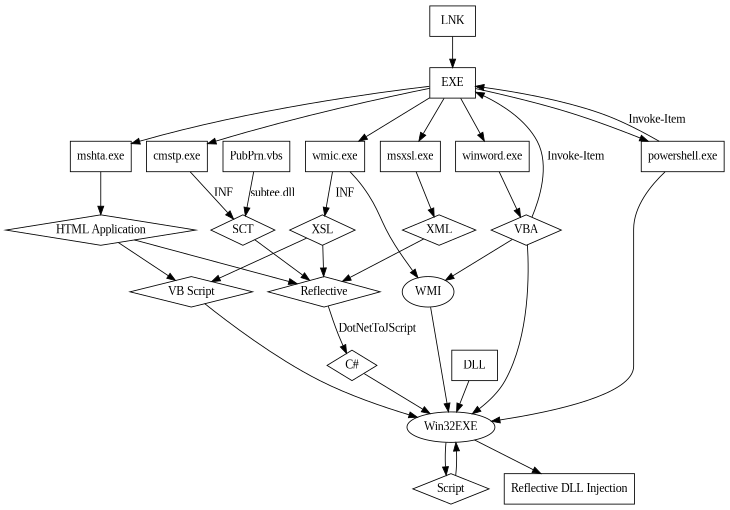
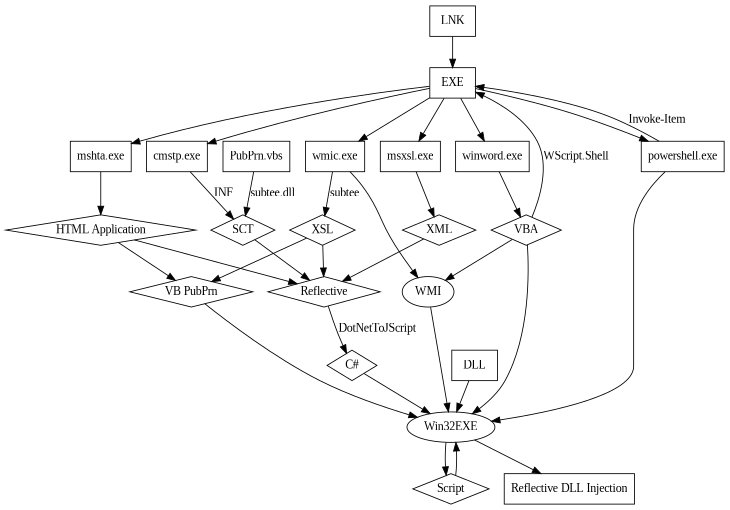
  digraph {
    fontname="Liberation Serif"
    node [fontname="Liberation Serif" shape=box]
    edge [fontname="Liberation Serif"]
    "HTML Application" [shape=diamond]
-   "VB Script" [shape=diamond]
+   "VB Script" [shape=diamond label="VB PubPrn"]
    n3 [label=Reflective shape=diamond]
    n4 [label=Win32EXE shape=oval]
    "C#" [shape=diamond]
    LNK
    EXE
    "wmic.exe"
    "mshta.exe"
    "winword.exe"
    "cmstp.exe"
    "msxsl.exe"
    "powershell.exe"
    SCT [shape=diamond]
    n15 [label=Script shape=diamond]
    "Reflective DLL Injection"
    XML [shape=diamond]
    DLL
    WMI [shape=oval]
    XSL [shape=diamond]
    "PubPrn.vbs"
    VBA [shape=diamond]
    "HTML Application" -> "VB Script"
    "HTML Application" -> n3
    "VB Script" -> n4
    n3 -> "C#" [label=DotNetToJScript]
    n4 -> n15
    n4 -> "Reflective DLL Injection"
    "C#" -> n4
    LNK -> EXE
    EXE -> "wmic.exe"
    EXE -> "mshta.exe"
    EXE -> "winword.exe"
    EXE -> "cmstp.exe"
    EXE -> "msxsl.exe"
    EXE -> "powershell.exe"
    "wmic.exe" -> WMI
-   "wmic.exe" -> XSL [label=INF]
+   "wmic.exe" -> XSL [label=subtee]
    "mshta.exe" -> "HTML Application"
    "winword.exe" -> VBA
    "cmstp.exe" -> SCT [label=INF]
    "msxsl.exe" -> XML
    "powershell.exe" -> n4
    "powershell.exe" -> EXE [label="Invoke-Item"]
    SCT -> n3
    n15 -> n4
    XML -> n3
    DLL -> n4
    WMI -> n4
    XSL -> "VB Script"
    XSL -> n3
    "PubPrn.vbs" -> SCT [label="subtee.dll"]
    VBA -> n4
-   VBA -> EXE [label="Invoke-Item"]
+   VBA -> EXE [label="WScript.Shell"]
    VBA -> WMI
  }
